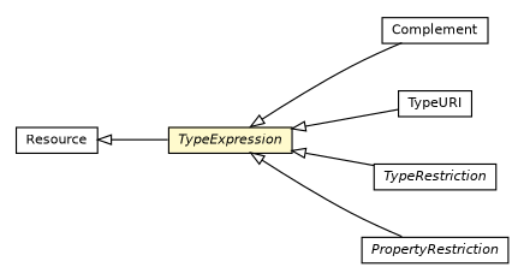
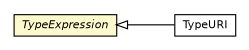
  digraph {
    nodesep=0.25
    rankdir=LR
    ranksep=0.5
    node [fontcolor=black fontname=Helvetica fontsize=10.0 shape=plaintext]
    edge [arrowtail=empty dir=back fontname=Helvetica fontsize=10 headport=p labelfontname=Helvetica labelfontsize=10 tailport=p]
-   n1 [label=<<table title="org.universAAL.middleware.owl.Complement" border="0" cellborder="1" cellspacing="0" cellpadding="2" port="p" href="./Complement.html"> 		<tr><td><table border="0" cellspacing="0" cellpadding="1"> <tr><td align="center" balign="center"> Complement </td></tr> 		</table></td></tr> 		</table>>]
    n2 [label=<<table title="org.universAAL.middleware.owl.TypeURI" border="0" cellborder="1" cellspacing="0" cellpadding="2" port="p" href="./TypeURI.html"> 		<tr><td><table border="0" cellspacing="0" cellpadding="1"> <tr><td align="center" balign="center"> TypeURI </td></tr> 		</table></td></tr> 		</table>>]
-   n3 [label=<<table title="org.universAAL.middleware.owl.TypeRestriction" border="0" cellborder="1" cellspacing="0" cellpadding="2" port="p" href="./TypeRestriction.html"> 		<tr><td><table border="0" cellspacing="0" cellpadding="1"> <tr><td align="center" balign="center"><font face="Helvetica-Oblique"> TypeRestriction </font></td></tr> 		</table></td></tr> 		</table>>]
-   n4 [label=<<table title="org.universAAL.middleware.owl.PropertyRestriction" border="0" cellborder="1" cellspacing="0" cellpadding="2" port="p" href="./PropertyRestriction.html"> 		<tr><td><table border="0" cellspacing="0" cellpadding="1"> <tr><td align="center" balign="center"><font face="Helvetica-Oblique"> PropertyRestriction </font></td></tr> 		</table></td></tr> 		</table>>]
    n5 [label=<<table title="org.universAAL.middleware.owl.TypeExpression" border="0" cellborder="1" cellspacing="0" cellpadding="2" port="p" bgcolor="lemonChiffon" href="./TypeExpression.html"> 		<tr><td><table border="0" cellspacing="0" cellpadding="1"> <tr><td align="center" balign="center"><font face="Helvetica-Oblique"> TypeExpression </font></td></tr> 		</table></td></tr> 		</table>>]
-   n6 [label=<<table title="org.universAAL.middleware.rdf.Resource" border="0" cellborder="1" cellspacing="0" cellpadding="2" port="p" href="../rdf/Resource.html"> 		<tr><td><table border="0" cellspacing="0" cellpadding="1"> <tr><td align="center" balign="center"> Resource </td></tr> 		</table></td></tr> 		</table>>]
-   n5 -> n1
    n5 -> n2
-   n5 -> n3
-   n5 -> n4
-   n6 -> n5
  }
